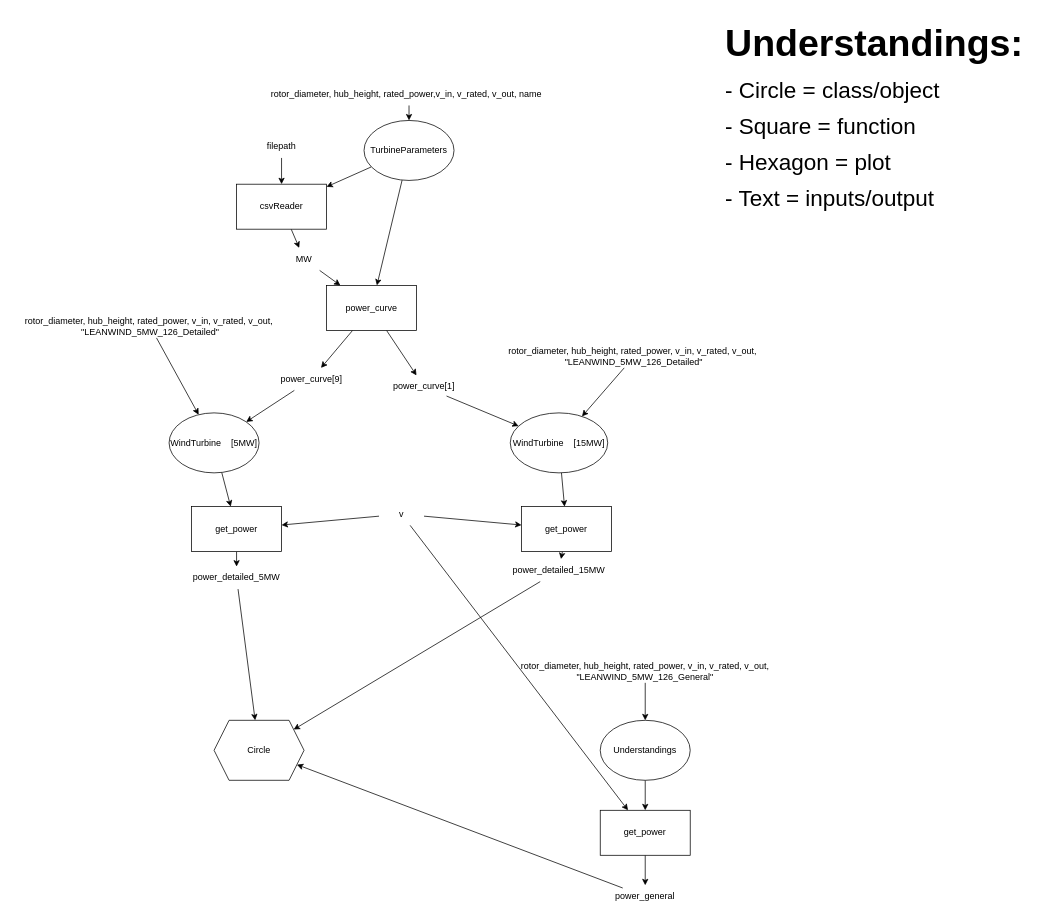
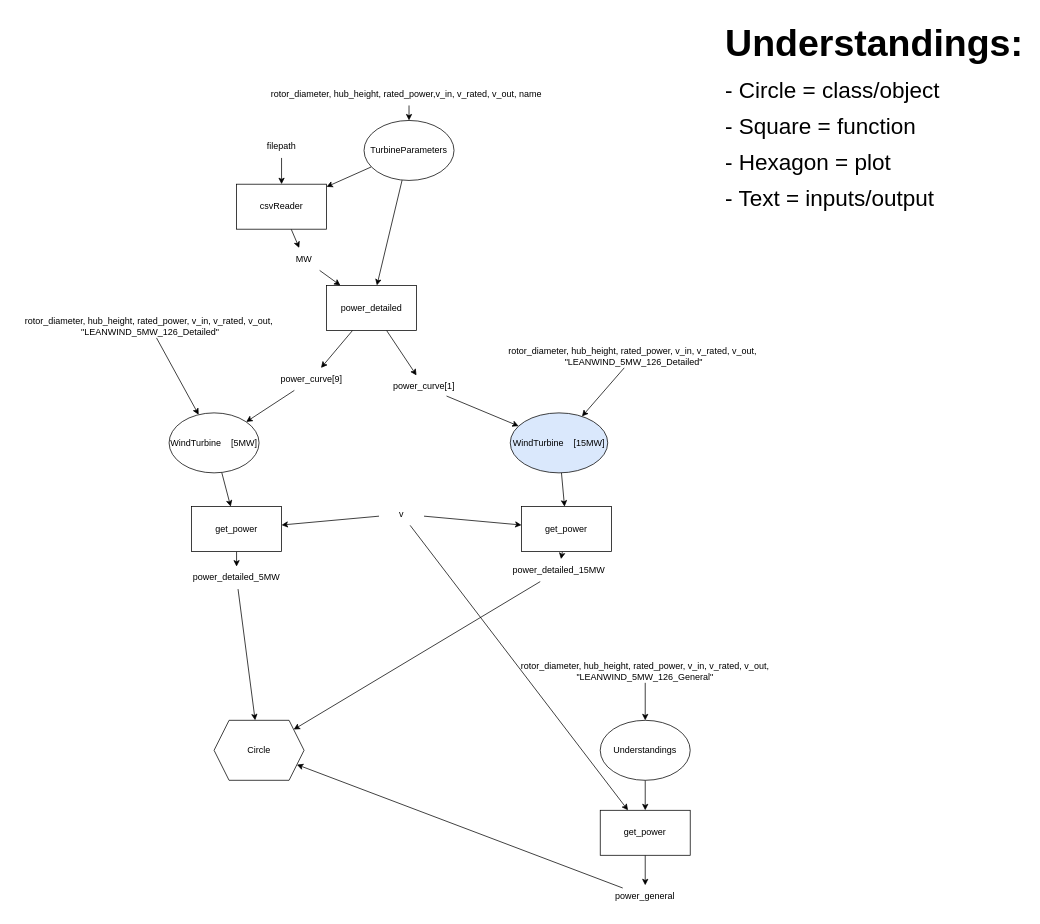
  <mxCell id="0" />
  <mxCell id="1" parent="0" />
  <mxCell id="2" value="" style="edgeStyle=none;html=1;" edge="1" parent="1" source="3" target="15"><mxGeometry relative="1" as="geometry" /></mxCell>
  <mxCell id="3" value="csvReader" style="rounded=0;whiteSpace=wrap;html=1;" vertex="1" parent="1"><mxGeometry x="315" y="245" width="120" height="60" as="geometry" /></mxCell>
  <mxCell id="4" value="" style="edgeStyle=none;html=1;" edge="1" parent="1" source="5" target="3"><mxGeometry relative="1" as="geometry" /></mxCell>
  <mxCell id="5" value="filepath" style="text;html=1;align=center;verticalAlign=middle;whiteSpace=wrap;rounded=0;" vertex="1" parent="1"><mxGeometry x="345" y="180" width="60" height="30" as="geometry" /></mxCell>
  <mxCell id="6" value="" style="edgeStyle=none;html=1;" edge="1" parent="1" source="7" target="10"><mxGeometry relative="1" as="geometry" /></mxCell>
  <mxCell id="7" value="rotor_diameter, hub_height, rated_power,v_in, v_rated, v_out, name&amp;nbsp;&amp;nbsp;" style="text;html=1;align=center;verticalAlign=middle;whiteSpace=wrap;rounded=0;" vertex="1" parent="1"><mxGeometry x="350" y="110" width="390" height="30" as="geometry" /></mxCell>
  <mxCell id="8" value="" style="edgeStyle=none;html=1;" edge="1" parent="1" source="10" target="3"><mxGeometry relative="1" as="geometry" /></mxCell>
  <mxCell id="9" value="" style="edgeStyle=none;html=1;" edge="1" parent="1" source="10" target="13"><mxGeometry relative="1" as="geometry" /></mxCell>
  <mxCell id="10" value="TurbineParameters" style="ellipse;whiteSpace=wrap;html=1;" vertex="1" parent="1"><mxGeometry x="485" y="160" width="120" height="80" as="geometry" /></mxCell>
  <mxCell id="11" value="" style="edgeStyle=none;html=1;" edge="1" parent="1" source="13" target="48"><mxGeometry relative="1" as="geometry" /></mxCell>
  <mxCell id="12" value="" style="edgeStyle=none;html=1;" edge="1" parent="1" source="13" target="47"><mxGeometry relative="1" as="geometry" /></mxCell>
- <mxCell id="13" value="&lt;span style=&quot;color: rgb(0, 0, 0);&quot;&gt;power_curve&lt;/span&gt;" style="rounded=0;whiteSpace=wrap;html=1;" vertex="1" parent="1"><mxGeometry x="435" y="380" width="120" height="60" as="geometry" /></mxCell>
+ <mxCell id="13" value="&lt;span style=&quot;color: rgb(0, 0, 0);&quot;&gt;power_detailed&lt;/span&gt;" style="rounded=0;whiteSpace=wrap;html=1;" vertex="1" parent="1"><mxGeometry x="435" y="380" width="120" height="60" as="geometry" /></mxCell>
  <mxCell id="14" value="" style="edgeStyle=none;html=1;" edge="1" parent="1" source="15" target="13"><mxGeometry relative="1" as="geometry" /></mxCell>
  <mxCell id="15" value="MW" style="text;html=1;align=center;verticalAlign=middle;whiteSpace=wrap;rounded=0;" vertex="1" parent="1"><mxGeometry x="375" y="330" width="60" height="30" as="geometry" /></mxCell>
  <mxCell id="16" value="" style="edgeStyle=none;html=1;" edge="1" parent="1" source="48" target="23"><mxGeometry relative="1" as="geometry" /></mxCell>
  <mxCell id="17" value="" style="edgeStyle=none;html=1;" edge="1" parent="1" source="47" target="27"><mxGeometry relative="1" as="geometry" /></mxCell>
  <mxCell id="18" value="" style="edgeStyle=none;html=1;" edge="1" parent="1" source="19" target="21"><mxGeometry relative="1" as="geometry" /></mxCell>
  <mxCell id="19" value="rotor_diameter, hub_height, rated_power, v_in, v_rated, v_out, &quot;LEANWIND_5MW_126_General&quot;" style="text;html=1;align=center;verticalAlign=middle;whiteSpace=wrap;rounded=0;" vertex="1" parent="1"><mxGeometry x="680" y="880" width="360" height="30" as="geometry" /></mxCell>
  <mxCell id="20" value="" style="edgeStyle=none;html=1;" edge="1" parent="1" source="21" target="31"><mxGeometry relative="1" as="geometry" /></mxCell>
  <mxCell id="21" value="Understandings" style="ellipse;whiteSpace=wrap;html=1;" vertex="1" parent="1"><mxGeometry x="800" y="960" width="120" height="80" as="geometry" /></mxCell>
  <mxCell id="22" value="" style="edgeStyle=none;html=1;" edge="1" parent="1" source="23" target="39"><mxGeometry relative="1" as="geometry" /></mxCell>
  <mxCell id="23" value="WindTurbine&amp;nbsp; &amp;nbsp; [5MW]" style="ellipse;whiteSpace=wrap;html=1;" vertex="1" parent="1"><mxGeometry x="225" y="550" width="120" height="80" as="geometry" /></mxCell>
  <mxCell id="24" value="" style="edgeStyle=none;html=1;" edge="1" parent="1" source="25" target="23"><mxGeometry relative="1" as="geometry" /></mxCell>
  <mxCell id="25" value="rotor_diameter, hub_height, rated_power, v_in, v_rated, v_out,&amp;nbsp; &quot;LEANWIND_5MW_126_Detailed&quot;" style="text;html=1;align=center;verticalAlign=middle;whiteSpace=wrap;rounded=0;" vertex="1" parent="1"><mxGeometry x="20" y="420" width="360" height="30" as="geometry" /></mxCell>
  <mxCell id="26" value="" style="edgeStyle=none;html=1;" edge="1" parent="1" source="27" target="41"><mxGeometry relative="1" as="geometry" /></mxCell>
- <mxCell id="27" value="WindTurbine&amp;nbsp; &amp;nbsp; [15MW]" style="ellipse;whiteSpace=wrap;html=1;" vertex="1" parent="1"><mxGeometry x="680" y="550" width="130" height="80" as="geometry" /></mxCell>
+ <mxCell id="27" value="WindTurbine&amp;nbsp; &amp;nbsp; [15MW]" style="ellipse;whiteSpace=wrap;html=1;fillColor=#dae8fc;" vertex="1" parent="1"><mxGeometry x="680" y="550" width="130" height="80" as="geometry" /></mxCell>
  <mxCell id="28" value="" style="edgeStyle=none;html=1;" edge="1" parent="1" source="29" target="27"><mxGeometry relative="1" as="geometry" /></mxCell>
  <mxCell id="29" value="rotor_diameter, hub_height, rated_power, v_in, v_rated, v_out,&amp;nbsp; &quot;LEANWIND_5MW_126_Detailed&quot;" style="text;html=1;align=center;verticalAlign=middle;whiteSpace=wrap;rounded=0;" vertex="1" parent="1"><mxGeometry x="665" y="460" width="360" height="30" as="geometry" /></mxCell>
  <mxCell id="30" value="" style="edgeStyle=none;html=1;" edge="1" parent="1" source="31" target="33"><mxGeometry relative="1" as="geometry" /></mxCell>
  <mxCell id="31" value="get_power" style="rounded=0;whiteSpace=wrap;html=1;" vertex="1" parent="1"><mxGeometry x="800" y="1080" width="120" height="60" as="geometry" /></mxCell>
  <mxCell id="32" value="" style="edgeStyle=none;html=1;" edge="1" parent="1" source="33" target="46"><mxGeometry relative="1" as="geometry" /></mxCell>
  <mxCell id="33" value="power_general" style="text;html=1;align=center;verticalAlign=middle;whiteSpace=wrap;rounded=0;" vertex="1" parent="1"><mxGeometry x="830" y="1180" width="60" height="30" as="geometry" /></mxCell>
  <mxCell id="34" value="" style="edgeStyle=none;html=1;" edge="1" parent="1" source="37" target="31"><mxGeometry relative="1" as="geometry" /></mxCell>
  <mxCell id="35" value="" style="edgeStyle=none;html=1;" edge="1" parent="1" source="37" target="39"><mxGeometry relative="1" as="geometry" /></mxCell>
  <mxCell id="36" value="" style="edgeStyle=none;html=1;" edge="1" parent="1" source="37" target="41"><mxGeometry relative="1" as="geometry" /></mxCell>
  <mxCell id="37" value="v" style="text;html=1;align=center;verticalAlign=middle;whiteSpace=wrap;rounded=0;" vertex="1" parent="1"><mxGeometry x="505" y="670" width="60" height="30" as="geometry" /></mxCell>
  <mxCell id="38" value="" style="edgeStyle=none;html=1;" edge="1" parent="1" source="39" target="43"><mxGeometry relative="1" as="geometry" /></mxCell>
  <mxCell id="39" value="&lt;span style=&quot;color: rgb(0, 0, 0);&quot;&gt;get_power&lt;/span&gt;" style="rounded=0;whiteSpace=wrap;html=1;" vertex="1" parent="1"><mxGeometry x="255" y="675" width="120" height="60" as="geometry" /></mxCell>
  <mxCell id="40" value="" style="edgeStyle=none;html=1;" edge="1" parent="1" source="41" target="45"><mxGeometry relative="1" as="geometry" /></mxCell>
  <mxCell id="41" value="&lt;span style=&quot;color: rgb(0, 0, 0);&quot;&gt;get_power&lt;/span&gt;" style="rounded=0;whiteSpace=wrap;html=1;" vertex="1" parent="1"><mxGeometry x="695" y="675" width="120" height="60" as="geometry" /></mxCell>
  <mxCell id="42" value="" style="edgeStyle=none;html=1;" edge="1" parent="1" source="43" target="46"><mxGeometry relative="1" as="geometry" /></mxCell>
  <mxCell id="43" value="power_detailed_5MW" style="text;html=1;align=center;verticalAlign=middle;whiteSpace=wrap;rounded=0;" vertex="1" parent="1"><mxGeometry x="285" y="755" width="60" height="30" as="geometry" /></mxCell>
  <mxCell id="44" value="" style="edgeStyle=none;html=1;" edge="1" parent="1" source="45" target="46"><mxGeometry relative="1" as="geometry" /></mxCell>
  <mxCell id="45" value="power_detailed_15MW" style="text;html=1;align=center;verticalAlign=middle;whiteSpace=wrap;rounded=0;" vertex="1" parent="1"><mxGeometry x="715" y="745" width="60" height="30" as="geometry" /></mxCell>
  <mxCell id="46" value="Circle" style="shape=hexagon;perimeter=hexagonPerimeter2;whiteSpace=wrap;html=1;fixedSize=1;" vertex="1" parent="1"><mxGeometry x="285" y="960" width="120" height="80" as="geometry" /></mxCell>
  <mxCell id="47" value="&lt;span style=&quot;color: rgb(0, 0, 0);&quot;&gt;power_curve[1]&lt;/span&gt;" style="text;html=1;align=center;verticalAlign=middle;whiteSpace=wrap;rounded=0;" vertex="1" parent="1"><mxGeometry x="535" y="500" width="60" height="30" as="geometry" /></mxCell>
  <mxCell id="48" value="&lt;span style=&quot;color: rgb(0, 0, 0);&quot;&gt;power_curve[9]&lt;/span&gt;" style="text;html=1;align=center;verticalAlign=middle;whiteSpace=wrap;rounded=0;" vertex="1" parent="1"><mxGeometry x="385" y="490" width="60" height="30" as="geometry" /></mxCell>
  <mxCell id="49" value="&lt;h1 style=&quot;margin-top: 0px;&quot;&gt;&lt;font style=&quot;font-size: 50px;&quot;&gt;Understandings:&lt;/font&gt;&lt;/h1&gt;&lt;p&gt;&lt;span style=&quot;font-size: 30px;&quot;&gt;- Circle = class/object&lt;/span&gt;&lt;/p&gt;&lt;p&gt;&lt;span style=&quot;font-size: 30px;&quot;&gt;- Square = function&lt;/span&gt;&lt;/p&gt;&lt;p&gt;&lt;span style=&quot;font-size: 30px;&quot;&gt;- Hexagon = plot&lt;/span&gt;&lt;/p&gt;&lt;p&gt;&lt;span style=&quot;font-size: 30px;&quot;&gt;- Text = inputs/output&lt;/span&gt;&lt;/p&gt;" style="text;html=1;whiteSpace=wrap;overflow=hidden;rounded=0;" vertex="1" parent="1"><mxGeometry x="965" y="20" width="400" height="430" as="geometry" /></mxCell>
